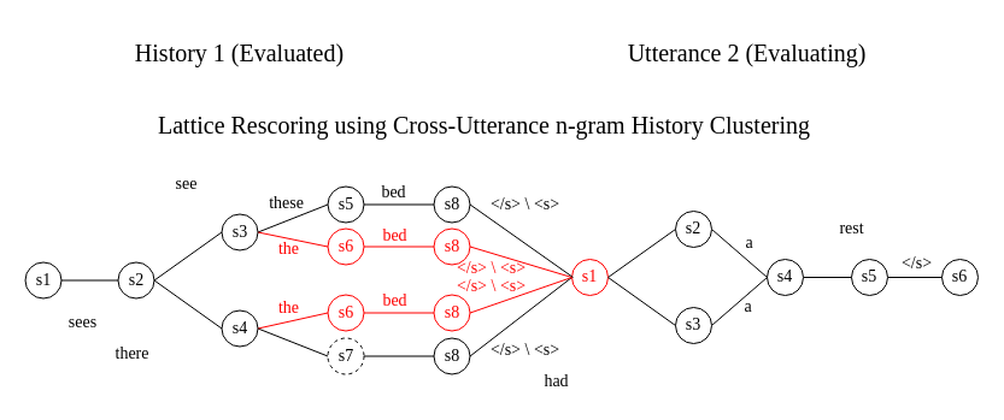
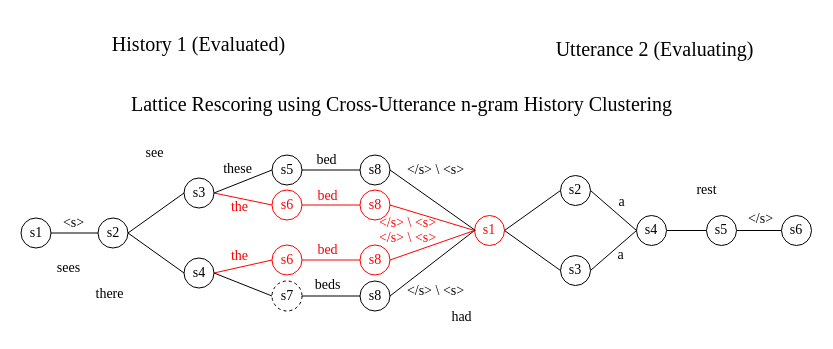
  <mxCell id="0" />
  <mxCell id="1" parent="0" />
  <mxCell id="2" style="rounded=0;orthogonalLoop=1;jettySize=auto;html=1;exitX=1;exitY=0.5;exitDx=0;exitDy=0;entryX=0;entryY=0.5;entryDx=0;entryDy=0;endArrow=none;endFill=0;fontColor=#000000;strokeColor=#000000;fontSize=14;fontFamily=Georgia;" parent="1" source="4" target="7" edge="1"><mxGeometry relative="1" as="geometry"><mxPoint x="175.5" y="192.5" as="targetPoint" /></mxGeometry></mxCell>
  <mxCell id="3" style="rounded=0;orthogonalLoop=1;jettySize=auto;html=1;exitX=1;exitY=0.5;exitDx=0;exitDy=0;entryX=0;entryY=0.5;entryDx=0;entryDy=0;endArrow=none;endFill=0;fontFamily=Georgia;" parent="1" source="4" target="42" edge="1"><mxGeometry relative="1" as="geometry"><mxPoint x="175.5" y="272.5" as="targetPoint" /></mxGeometry></mxCell>
  <mxCell id="4" value="s2" style="ellipse;whiteSpace=wrap;html=1;aspect=fixed;fontColor=#000000;strokeColor=#000000;fontSize=14;fontFamily=Georgia;" parent="1" vertex="1"><mxGeometry x="97.5" y="217.5" width="30" height="30" as="geometry" /></mxCell>
  <mxCell id="5" style="edgeStyle=none;rounded=0;orthogonalLoop=1;jettySize=auto;html=1;exitX=1;exitY=0.5;exitDx=0;exitDy=0;entryX=0;entryY=0.5;entryDx=0;entryDy=0;endArrow=none;endFill=0;fontColor=#000000;fontSize=14;fontFamily=Georgia;" parent="1" source="7" target="10" edge="1"><mxGeometry relative="1" as="geometry" /></mxCell>
  <mxCell id="6" style="edgeStyle=none;rounded=0;orthogonalLoop=1;jettySize=auto;html=1;exitX=1;exitY=0.5;exitDx=0;exitDy=0;entryX=0;entryY=0.5;entryDx=0;entryDy=0;endArrow=none;endFill=0;strokeColor=#FF0000;fontColor=#000000;fontSize=14;fontFamily=Georgia;" parent="1" source="7" target="12" edge="1"><mxGeometry relative="1" as="geometry" /></mxCell>
  <mxCell id="7" value="s3" style="ellipse;whiteSpace=wrap;html=1;aspect=fixed;fontColor=#000000;strokeColor=#000000;fontSize=14;fontFamily=Georgia;" parent="1" vertex="1"><mxGeometry x="183.5" y="177.5" width="30" height="30" as="geometry" /></mxCell>
  <mxCell id="8" style="edgeStyle=none;rounded=0;orthogonalLoop=1;jettySize=auto;html=1;exitX=1;exitY=0.5;exitDx=0;exitDy=0;entryX=0;entryY=0.5;entryDx=0;entryDy=0;endArrow=none;endFill=0;fontColor=#000000;fontSize=14;fontFamily=Georgia;" parent="1" source="42" target="14" edge="1"><mxGeometry relative="1" as="geometry"><mxPoint x="261.5" y="267.5" as="sourcePoint" /></mxGeometry></mxCell>
  <mxCell id="9" style="edgeStyle=none;rounded=0;orthogonalLoop=1;jettySize=auto;html=1;exitX=1;exitY=0.5;exitDx=0;exitDy=0;entryX=0;entryY=0.5;entryDx=0;entryDy=0;fontSize=14;endArrow=none;endFill=0;fontColor=#000000;fontFamily=Georgia;" parent="1" source="10" target="52" edge="1"><mxGeometry relative="1" as="geometry"><mxPoint x="574.5" y="202.5" as="targetPoint" /></mxGeometry></mxCell>
  <mxCell id="10" value="s5" style="ellipse;whiteSpace=wrap;html=1;aspect=fixed;fontColor=#000000;fontSize=14;fontFamily=Georgia;" parent="1" vertex="1"><mxGeometry x="271.5" y="154.5" width="30" height="30" as="geometry" /></mxCell>
  <mxCell id="11" style="edgeStyle=none;rounded=0;orthogonalLoop=1;jettySize=auto;html=1;exitX=1;exitY=0.5;exitDx=0;exitDy=0;entryX=0;entryY=0.5;entryDx=0;entryDy=0;fontSize=14;endArrow=none;endFill=0;fontColor=#FF0000;fontFamily=Georgia;strokeColor=#FF0000;" parent="1" source="12" target="22" edge="1"><mxGeometry relative="1" as="geometry" /></mxCell>
  <mxCell id="12" value="s6" style="ellipse;whiteSpace=wrap;html=1;aspect=fixed;fontColor=#FF0000;fontSize=14;fontFamily=Georgia;strokeColor=#FF0000;" parent="1" vertex="1"><mxGeometry x="271.5" y="189.5" width="30" height="30" as="geometry" /></mxCell>
  <mxCell id="13" style="edgeStyle=none;rounded=0;orthogonalLoop=1;jettySize=auto;html=1;exitX=1;exitY=0.5;exitDx=0;exitDy=0;entryX=0;entryY=0.5;entryDx=0;entryDy=0;fontSize=14;endArrow=none;endFill=0;fontColor=#000000;fontFamily=Georgia;" parent="1" source="14" target="54" edge="1"><mxGeometry relative="1" as="geometry" /></mxCell>
  <mxCell id="14" value="s7" style="ellipse;whiteSpace=wrap;html=1;aspect=fixed;fontColor=#000000;fontSize=14;fontFamily=Georgia;dashed=1;" parent="1" vertex="1"><mxGeometry x="271.5" y="280.5" width="30" height="30" as="geometry" /></mxCell>
  <mxCell id="15" value="&lt;font style=&quot;font-size: 14px&quot;&gt;see&lt;/font&gt;" style="text;html=1;align=center;verticalAlign=middle;resizable=0;points=[];autosize=1;strokeColor=none;fillColor=none;fontColor=#000000;fontSize=14;fontFamily=Georgia;" parent="1" vertex="1"><mxGeometry x="133.5" y="142.5" width="40" height="20" as="geometry" /></mxCell>
  <mxCell id="16" value="these" style="text;html=1;align=center;verticalAlign=middle;resizable=0;points=[];autosize=1;strokeColor=none;fillColor=none;fontSize=14;fontColor=#000000;fontFamily=Georgia;" parent="1" vertex="1"><mxGeometry x="211.5" y="158.5" width="50" height="20" as="geometry" /></mxCell>
  <mxCell id="17" value="the" style="text;html=1;align=center;verticalAlign=middle;resizable=0;points=[];autosize=1;strokeColor=none;fillColor=none;fontSize=14;fontColor=#FF0000;fontFamily=Georgia;" parent="1" vertex="1"><mxGeometry x="218.5" y="196.5" width="40" height="20" as="geometry" /></mxCell>
  <mxCell id="18" style="edgeStyle=none;rounded=0;orthogonalLoop=1;jettySize=auto;html=1;exitX=1;exitY=0.5;exitDx=0;exitDy=0;entryX=0;entryY=0.5;entryDx=0;entryDy=0;fontSize=14;endArrow=none;endFill=0;fontColor=#000000;strokeColor=#000000;fontFamily=Georgia;" parent="1" source="19" target="4" edge="1"><mxGeometry relative="1" as="geometry" /></mxCell>
  <mxCell id="19" value="&lt;font style=&quot;font-size: 14px;&quot;&gt;s1&lt;/font&gt;" style="ellipse;whiteSpace=wrap;html=1;aspect=fixed;fontColor=#000000;strokeColor=#000000;fontSize=14;fontFamily=Georgia;" parent="1" vertex="1"><mxGeometry x="20.5" y="217.5" width="30" height="30" as="geometry" /></mxCell>
+ <mxCell id="20" value="&lt;font style=&quot;font-size: 14px&quot;&gt;&amp;lt;s&amp;gt;&lt;/font&gt;" style="text;html=1;align=center;verticalAlign=middle;resizable=0;points=[];autosize=1;strokeColor=none;fillColor=none;fontColor=#000000;fontSize=14;fontFamily=Georgia;" parent="1" vertex="1"><mxGeometry x="52.5" y="212.5" width="40" height="20" as="geometry" /></mxCell>
  <mxCell id="21" style="edgeStyle=none;rounded=0;orthogonalLoop=1;jettySize=auto;html=1;exitX=1;exitY=0.5;exitDx=0;exitDy=0;fontSize=14;endArrow=none;endFill=0;fontColor=#FF0000;fontFamily=Georgia;entryX=0;entryY=0.5;entryDx=0;entryDy=0;strokeColor=#FF0000;" parent="1" source="22" target="39" edge="1"><mxGeometry relative="1" as="geometry"><mxPoint x="480" y="230" as="targetPoint" /></mxGeometry></mxCell>
  <mxCell id="22" value="s8" style="ellipse;whiteSpace=wrap;html=1;aspect=fixed;fontColor=#FF0000;fontSize=14;fontFamily=Georgia;strokeColor=#FF0000;" parent="1" vertex="1"><mxGeometry x="359.5" y="189.5" width="30" height="30" as="geometry" /></mxCell>
+ <mxCell id="23" value="beds" style="text;html=1;align=center;verticalAlign=middle;resizable=0;points=[];autosize=1;strokeColor=none;fillColor=none;fontSize=14;fontColor=#000000;fontFamily=Georgia;" parent="1" vertex="1"><mxGeometry x="306.5" y="274.5" width="40" height="20" as="geometry" /></mxCell>
  <mxCell id="24" value="&lt;span&gt;b&lt;/span&gt;ed" style="text;html=1;align=center;verticalAlign=middle;resizable=0;points=[];autosize=1;strokeColor=none;fillColor=none;fontSize=14;fontColor=#000000;fontFamily=Georgia;" parent="1" vertex="1"><mxGeometry x="305.5" y="149.5" width="40" height="20" as="geometry" /></mxCell>
  <mxCell id="25" value="&lt;span&gt;b&lt;/span&gt;ed" style="text;html=1;align=center;verticalAlign=middle;resizable=0;points=[];autosize=1;strokeColor=none;fillColor=none;fontSize=14;fontColor=#FF0000;fontFamily=Georgia;" parent="1" vertex="1"><mxGeometry x="306.5" y="185.5" width="40" height="20" as="geometry" /></mxCell>
  <mxCell id="26" value="s6" style="ellipse;whiteSpace=wrap;html=1;aspect=fixed;fontSize=14;fontColor=#000000;fontFamily=Georgia;" parent="1" vertex="1"><mxGeometry x="781" y="215" width="30" height="30" as="geometry" /></mxCell>
  <mxCell id="27" value="&lt;font color=&quot;#000000&quot; style=&quot;font-size: 20px&quot;&gt;&lt;font style=&quot;font-size: 20px&quot;&gt;History 1&amp;nbsp;(Evaluated)&lt;/font&gt;&lt;br&gt;&lt;/font&gt;" style="text;html=1;align=center;verticalAlign=middle;resizable=0;points=[];autosize=1;strokeColor=none;fillColor=none;fontSize=30;fontFamily=Georgia;fontColor=#FF0000;" parent="1" vertex="1"><mxGeometry x="88" y="20" width="220" height="40" as="geometry" /></mxCell>
  <mxCell id="28" value="&lt;font color=&quot;#000000&quot; style=&quot;font-size: 20px&quot;&gt;&lt;font style=&quot;font-size: 20px&quot;&gt;Lattice Rescoring using Cross-Utterance n-gram History Clustering&lt;/font&gt;&lt;br&gt;&lt;/font&gt;" style="text;html=1;align=center;verticalAlign=middle;resizable=0;points=[];autosize=1;strokeColor=none;fillColor=none;fontSize=30;fontFamily=Georgia;fontColor=#FF0000;" parent="1" vertex="1"><mxGeometry x="96" y="80" width="610" height="40" as="geometry" /></mxCell>
  <mxCell id="29" style="edgeStyle=none;rounded=0;orthogonalLoop=1;jettySize=auto;html=1;exitX=1;exitY=0.5;exitDx=0;exitDy=0;entryX=0;entryY=0.5;entryDx=0;entryDy=0;endArrow=none;endFill=0;fontFamily=Georgia;" parent="1" source="30" target="26" edge="1"><mxGeometry relative="1" as="geometry" /></mxCell>
  <mxCell id="30" value="s5" style="ellipse;whiteSpace=wrap;html=1;aspect=fixed;fontSize=14;fontColor=#000000;fontFamily=Georgia;" parent="1" vertex="1"><mxGeometry x="706" y="215" width="30" height="30" as="geometry" /></mxCell>
  <mxCell id="31" style="edgeStyle=none;rounded=0;orthogonalLoop=1;jettySize=auto;html=1;exitX=1;exitY=0.5;exitDx=0;exitDy=0;entryX=0;entryY=0.5;entryDx=0;entryDy=0;fontSize=14;endArrow=none;endFill=0;fontColor=#000000;fontFamily=Georgia;" parent="1" source="32" target="30" edge="1"><mxGeometry relative="1" as="geometry" /></mxCell>
  <mxCell id="32" value="s4" style="ellipse;whiteSpace=wrap;html=1;aspect=fixed;fontSize=14;fontColor=#000000;fontFamily=Georgia;" parent="1" vertex="1"><mxGeometry x="636" y="215" width="30" height="30" as="geometry" /></mxCell>
  <mxCell id="33" value="&lt;font&gt;a&lt;/font&gt;" style="text;html=1;align=center;verticalAlign=middle;resizable=0;points=[];autosize=1;strokeColor=none;fillColor=none;fontSize=14;fontColor=#000000;fontFamily=Georgia;" parent="1" vertex="1"><mxGeometry x="611" y="192" width="20" height="20" as="geometry" /></mxCell>
  <mxCell id="34" style="edgeStyle=none;rounded=0;orthogonalLoop=1;jettySize=auto;html=1;exitX=1;exitY=0.5;exitDx=0;exitDy=0;entryX=0;entryY=0.5;entryDx=0;entryDy=0;fontFamily=Georgia;fontSize=14;endArrow=none;endFill=0;fontColor=#000000;" parent="1" source="35" target="32" edge="1"><mxGeometry relative="1" as="geometry" /></mxCell>
  <mxCell id="35" value="s3" style="ellipse;whiteSpace=wrap;html=1;aspect=fixed;fontSize=14;fontColor=#000000;fontFamily=Georgia;" parent="1" vertex="1"><mxGeometry x="560" y="255" width="30" height="30" as="geometry" /></mxCell>
  <mxCell id="36" style="edgeStyle=none;rounded=0;orthogonalLoop=1;jettySize=auto;html=1;exitX=1;exitY=0.5;exitDx=0;exitDy=0;entryX=0;entryY=0.5;entryDx=0;entryDy=0;endArrow=none;endFill=0;fontSize=14;fontColor=#000000;fontFamily=Georgia;" parent="1" source="37" target="32" edge="1"><mxGeometry relative="1" as="geometry" /></mxCell>
  <mxCell id="37" value="s2" style="ellipse;whiteSpace=wrap;html=1;aspect=fixed;fontSize=14;fontColor=#000000;fontFamily=Georgia;" parent="1" vertex="1"><mxGeometry x="560" y="175" width="30" height="30" as="geometry" /></mxCell>
  <mxCell id="38" style="edgeStyle=none;rounded=0;orthogonalLoop=1;jettySize=auto;html=1;exitX=1;exitY=0.5;exitDx=0;exitDy=0;entryX=0;entryY=0.5;entryDx=0;entryDy=0;fontSize=14;endArrow=none;endFill=0;fontColor=#000000;fontFamily=Georgia;" parent="1" source="39" target="37" edge="1"><mxGeometry relative="1" as="geometry" /></mxCell>
  <mxCell id="39" value="s1" style="ellipse;whiteSpace=wrap;html=1;aspect=fixed;fontSize=14;fontColor=#FF0000;fontFamily=Georgia;strokeColor=#FF0000;" parent="1" vertex="1"><mxGeometry x="474" y="215" width="30" height="30" as="geometry" /></mxCell>
  <mxCell id="40" value="" style="endArrow=none;html=1;rounded=0;fontFamily=Georgia;fontSize=14;fontColor=#808080;strokeColor=#000000;exitX=0;exitY=0.5;exitDx=0;exitDy=0;entryX=1;entryY=0.5;entryDx=0;entryDy=0;" parent="1" source="35" target="39" edge="1"><mxGeometry width="50" height="50" relative="1" as="geometry"><mxPoint x="864" y="275" as="sourcePoint" /><mxPoint x="784" y="330" as="targetPoint" /></mxGeometry></mxCell>
  <mxCell id="41" style="edgeStyle=none;rounded=0;orthogonalLoop=1;jettySize=auto;html=1;exitX=1;exitY=0.5;exitDx=0;exitDy=0;entryX=0;entryY=0.5;entryDx=0;entryDy=0;endArrow=none;endFill=0;fontFamily=Georgia;strokeColor=#FF0000;" parent="1" source="42" target="56" edge="1"><mxGeometry relative="1" as="geometry" /></mxCell>
  <mxCell id="42" value="s4" style="ellipse;whiteSpace=wrap;html=1;aspect=fixed;fontColor=#000000;strokeColor=#000000;fontSize=14;fontFamily=Georgia;" parent="1" vertex="1"><mxGeometry x="183.5" y="257.5" width="30" height="30" as="geometry" /></mxCell>
  <mxCell id="43" value="&lt;font style=&quot;font-size: 14px&quot;&gt;sees&lt;/font&gt;" style="text;html=1;align=center;verticalAlign=middle;resizable=0;points=[];autosize=1;strokeColor=none;fillColor=none;fontColor=#000000;fontSize=14;fontFamily=Georgia;" parent="1" vertex="1"><mxGeometry x="47.5" y="257.5" width="40" height="20" as="geometry" /></mxCell>
  <mxCell id="44" value="the" style="text;html=1;align=center;verticalAlign=middle;resizable=0;points=[];autosize=1;strokeColor=none;fillColor=none;fontSize=14;fontColor=#FF0000;fontFamily=Georgia;" parent="1" vertex="1"><mxGeometry x="218.5" y="245.5" width="40" height="20" as="geometry" /></mxCell>
  <mxCell id="45" value="there" style="text;html=1;align=center;verticalAlign=middle;resizable=0;points=[];autosize=1;strokeColor=none;fillColor=none;fontSize=14;fontColor=#000000;fontFamily=Georgia;" parent="1" vertex="1"><mxGeometry x="83.5" y="283.5" width="50" height="20" as="geometry" /></mxCell>
  <mxCell id="46" value="&lt;font&gt;had&lt;/font&gt;" style="text;html=1;align=center;verticalAlign=middle;resizable=0;points=[];autosize=1;strokeColor=none;fillColor=none;fontSize=14;fontColor=#000000;fontFamily=Georgia;" parent="1" vertex="1"><mxGeometry x="441" y="307" width="40" height="20" as="geometry" /></mxCell>
  <mxCell id="47" value="&lt;font&gt;a&lt;/font&gt;" style="text;html=1;align=center;verticalAlign=middle;resizable=0;points=[];autosize=1;strokeColor=none;fillColor=none;fontSize=14;fontColor=#000000;fontFamily=Georgia;" parent="1" vertex="1"><mxGeometry x="610" y="245" width="20" height="20" as="geometry" /></mxCell>
  <mxCell id="48" value="&lt;font&gt;rest&lt;/font&gt;" style="text;html=1;align=center;verticalAlign=middle;resizable=0;points=[];autosize=1;strokeColor=none;fillColor=none;fontSize=14;fontColor=#000000;fontFamily=Georgia;" parent="1" vertex="1"><mxGeometry x="686" y="180" width="40" height="20" as="geometry" /></mxCell>
  <mxCell id="49" value="&lt;font&gt;&amp;lt;/s&amp;gt;&lt;/font&gt;" style="text;html=1;align=center;verticalAlign=middle;resizable=0;points=[];autosize=1;strokeColor=none;fillColor=none;fontSize=14;fontColor=#000000;fontFamily=Georgia;" parent="1" vertex="1"><mxGeometry x="735" y="209" width="50" height="20" as="geometry" /></mxCell>
- <mxCell id="50" value="&lt;font color=&quot;#000000&quot; style=&quot;font-size: 20px&quot;&gt;&lt;font style=&quot;font-size: 20px&quot;&gt;Utterance 2 (Evaluating)&lt;/font&gt;&lt;br&gt;&lt;/font&gt;" style="text;html=1;align=center;verticalAlign=middle;resizable=0;points=[];autosize=1;strokeColor=none;fillColor=none;fontSize=30;fontFamily=Georgia;fontColor=#FF0000;" parent="1" vertex="1"><mxGeometry x="504" y="20" width="230" height="40" as="geometry" /></mxCell>
+ <mxCell id="50" value="&lt;font color=&quot;#000000&quot; style=&quot;font-size: 20px&quot;&gt;&lt;font style=&quot;font-size: 20px&quot;&gt;Utterance 2 (Evaluating)&lt;/font&gt;&lt;br&gt;&lt;/font&gt;" style="text;html=1;align=center;verticalAlign=middle;resizable=0;points=[];autosize=1;strokeColor=none;fillColor=none;fontSize=30;fontFamily=Georgia;fontColor=#FF0000;" parent="1" vertex="1"><mxGeometry x="539" y="25" width="230" height="40" as="geometry" /></mxCell>
  <mxCell id="51" style="edgeStyle=none;rounded=0;orthogonalLoop=1;jettySize=auto;html=1;exitX=1;exitY=0.5;exitDx=0;exitDy=0;fontColor=#000000;endArrow=none;endFill=0;strokeColor=#000000;" parent="1" source="52" edge="1"><mxGeometry relative="1" as="geometry"><mxPoint x="475" y="230" as="targetPoint" /></mxGeometry></mxCell>
  <mxCell id="52" value="s8" style="ellipse;whiteSpace=wrap;html=1;aspect=fixed;fontColor=#000000;fontSize=14;fontFamily=Georgia;strokeColor=#000000;" parent="1" vertex="1"><mxGeometry x="359.5" y="154.5" width="30" height="30" as="geometry" /></mxCell>
  <mxCell id="53" style="edgeStyle=none;rounded=0;orthogonalLoop=1;jettySize=auto;html=1;exitX=1;exitY=0.5;exitDx=0;exitDy=0;entryX=0;entryY=0.5;entryDx=0;entryDy=0;fontColor=#000000;endArrow=none;endFill=0;strokeColor=#000000;" parent="1" source="54" target="39" edge="1"><mxGeometry relative="1" as="geometry" /></mxCell>
  <mxCell id="54" value="s8" style="ellipse;whiteSpace=wrap;html=1;aspect=fixed;fontColor=#000000;fontSize=14;fontFamily=Georgia;strokeColor=#000000;" parent="1" vertex="1"><mxGeometry x="359.5" y="280.5" width="30" height="30" as="geometry" /></mxCell>
  <mxCell id="55" style="edgeStyle=orthogonalEdgeStyle;rounded=0;orthogonalLoop=1;jettySize=auto;html=1;exitX=1;exitY=0.5;exitDx=0;exitDy=0;entryX=0;entryY=0.5;entryDx=0;entryDy=0;fontColor=#FF0000;strokeColor=#FF0000;endArrow=none;endFill=0;" parent="1" source="56" target="58" edge="1"><mxGeometry relative="1" as="geometry" /></mxCell>
  <mxCell id="56" value="s6" style="ellipse;whiteSpace=wrap;html=1;aspect=fixed;fontColor=#FF0000;fontSize=14;fontFamily=Georgia;strokeColor=#FF0000;" parent="1" vertex="1"><mxGeometry x="271.5" y="244.5" width="30" height="30" as="geometry" /></mxCell>
  <mxCell id="57" style="rounded=0;orthogonalLoop=1;jettySize=auto;html=1;exitX=1;exitY=0.5;exitDx=0;exitDy=0;entryX=0;entryY=0.5;entryDx=0;entryDy=0;fontColor=#FF0000;endArrow=none;endFill=0;strokeColor=#FF0000;" parent="1" source="58" target="39" edge="1"><mxGeometry relative="1" as="geometry" /></mxCell>
  <mxCell id="58" value="s8" style="ellipse;whiteSpace=wrap;html=1;aspect=fixed;fontColor=#FF0000;fontSize=14;fontFamily=Georgia;strokeColor=#FF0000;" parent="1" vertex="1"><mxGeometry x="359.5" y="244.5" width="30" height="30" as="geometry" /></mxCell>
  <mxCell id="59" value="&lt;span&gt;b&lt;/span&gt;ed" style="text;html=1;align=center;verticalAlign=middle;resizable=0;points=[];autosize=1;strokeColor=none;fillColor=none;fontSize=14;fontColor=#FF0000;fontFamily=Georgia;" parent="1" vertex="1"><mxGeometry x="306.5" y="239.5" width="40" height="20" as="geometry" /></mxCell>
  <mxCell id="60" value="&amp;lt;/s&amp;gt; \ &amp;lt;s&amp;gt;" style="text;html=1;align=center;verticalAlign=middle;resizable=0;points=[];autosize=1;strokeColor=none;fillColor=none;fontSize=14;fontColor=#FF0000;fontFamily=Georgia;" parent="1" vertex="1"><mxGeometry x="367" y="228" width="80" height="20" as="geometry" /></mxCell>
  <mxCell id="61" value="&amp;lt;/s&amp;gt; \ &amp;lt;s&amp;gt;" style="text;html=1;align=center;verticalAlign=middle;resizable=0;points=[];autosize=1;strokeColor=none;fillColor=none;fontSize=14;fontColor=#000000;fontFamily=Georgia;" parent="1" vertex="1"><mxGeometry x="395" y="280.5" width="80" height="20" as="geometry" /></mxCell>
  <mxCell id="62" value="&amp;lt;/s&amp;gt; \ &amp;lt;s&amp;gt;" style="text;html=1;align=center;verticalAlign=middle;resizable=0;points=[];autosize=1;strokeColor=none;fillColor=none;fontSize=14;fontColor=#000000;fontFamily=Georgia;" parent="1" vertex="1"><mxGeometry x="395" y="159.5" width="80" height="20" as="geometry" /></mxCell>
  <mxCell id="63" value="&amp;lt;/s&amp;gt; \ &amp;lt;s&amp;gt;" style="text;html=1;align=center;verticalAlign=middle;resizable=0;points=[];autosize=1;strokeColor=none;fillColor=none;fontSize=14;fontColor=#FF0000;fontFamily=Georgia;" parent="1" vertex="1"><mxGeometry x="367" y="212.5" width="80" height="20" as="geometry" /></mxCell>
